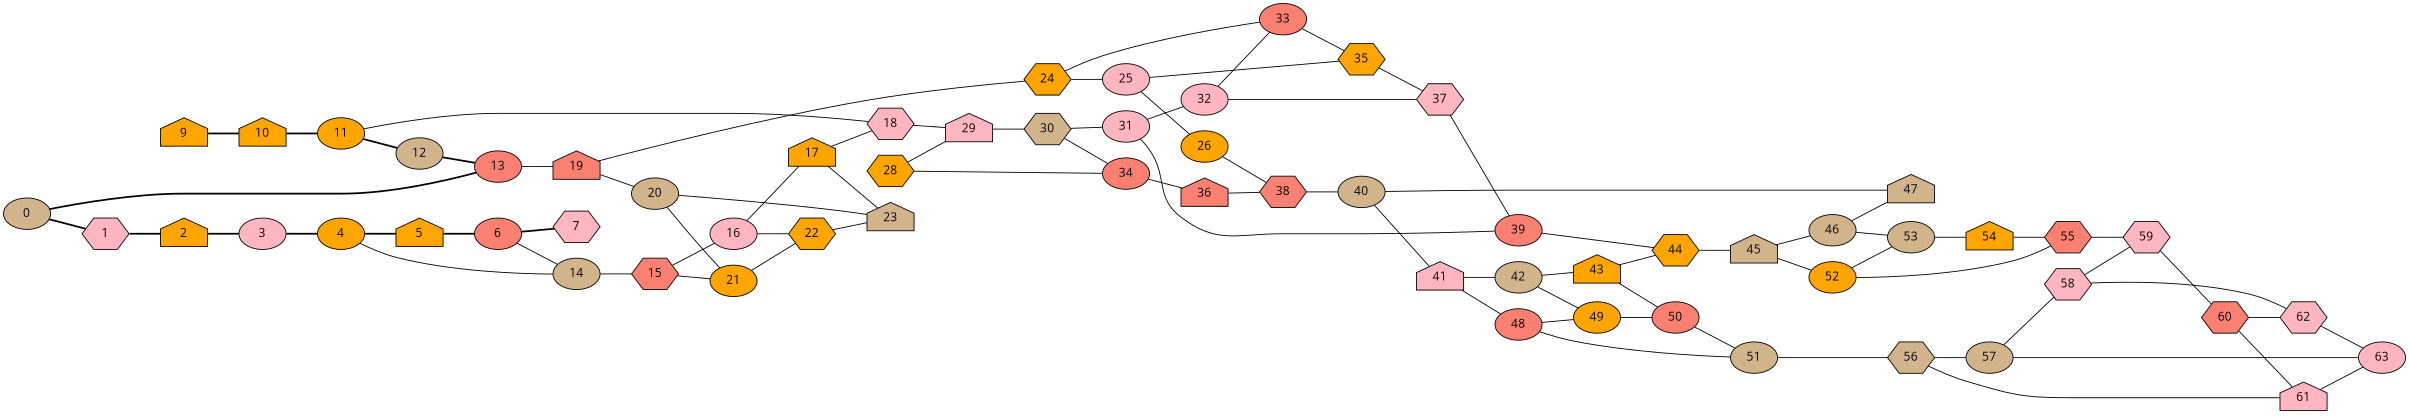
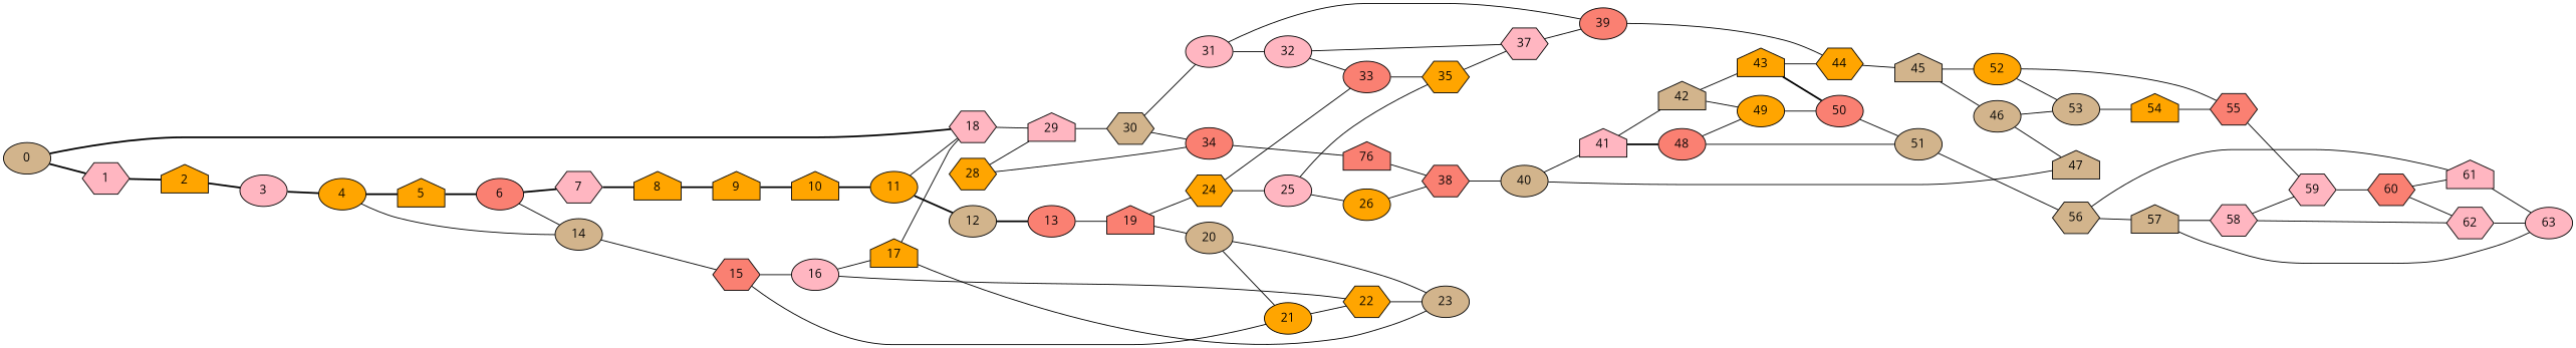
  graph {
    fontname="Open Sans"
    rankdir=LR
    node [fillcolor=orange fontname="Open Sans" shape=ellipse style=filled]
    edge [fontname="Open Sans"]
    0 [fillcolor=tan]
    1 [fillcolor=lightpink shape=hexagon]
    13 [fillcolor=salmon]
    2 [shape=house]
    19 [fillcolor=salmon shape=house]
    3 [fillcolor=lightpink]
    20 [fillcolor=tan]
    24 [shape=hexagon]
    4
    5 [shape=house]
    14 [fillcolor=tan]
    6 [fillcolor=salmon]
    15 [fillcolor=salmon shape=hexagon]
    7 [fillcolor=lightpink shape=hexagon]
    16 [fillcolor=lightpink]
    21
+   8 [shape=house]
    9 [shape=house]
    10 [shape=house]
    11
    12 [fillcolor=tan]
    18 [fillcolor=lightpink shape=hexagon]
    29 [fillcolor=lightpink shape=house]
    30 [fillcolor=tan shape=hexagon]
-   23 [fillcolor=tan shape=house]
+   23 [fillcolor=tan]
    25 [fillcolor=lightpink]
    33 [fillcolor=salmon]
    17 [shape=house]
    22 [shape=hexagon]
    34 [fillcolor=salmon]
    31 [fillcolor=lightpink]
    26
    35 [shape=hexagon]
    38 [fillcolor=salmon shape=hexagon]
    37 [fillcolor=lightpink shape=hexagon]
    40 [fillcolor=tan]
    39 [fillcolor=salmon]
    28 [shape=hexagon]
-   36 [fillcolor=salmon shape=house]
+   36 [fillcolor=salmon shape=house label=76]
    41 [fillcolor=lightpink shape=house]
    47 [fillcolor=tan shape=house]
    32 [fillcolor=lightpink]
    44 [shape=hexagon]
    45 [fillcolor=tan shape=house]
-   42 [fillcolor=tan]
+   42 [fillcolor=tan shape=house]
    48 [fillcolor=salmon]
    46 [fillcolor=tan]
    52
    43 [shape=house]
    49
    51 [fillcolor=tan]
    54 [shape=house]
    55 [fillcolor=salmon shape=hexagon]
    50 [fillcolor=salmon]
    56 [fillcolor=tan shape=hexagon]
    53 [fillcolor=tan]
    59 [fillcolor=lightpink shape=hexagon]
-   57 [fillcolor=tan]
+   57 [fillcolor=tan shape=house]
    61 [fillcolor=lightpink shape=house]
    58 [fillcolor=lightpink shape=hexagon]
    63 [fillcolor=lightpink]
    60 [fillcolor=salmon shape=hexagon]
    62 [fillcolor=lightpink shape=hexagon]
    0 -- 1 [style=bold]
-   0 -- 13 [style=bold]
+   0 -- 18 [style=bold]
    1 -- 2 [style=bold]
    13 -- 19
    2 -- 3 [style=bold]
    19 -- 20
    19 -- 24
    3 -- 4 [style=bold]
    20 -- 21
    20 -- 23
    24 -- 25
    24 -- 33
    4 -- 5 [style=bold]
    4 -- 14
    5 -- 6 [style=bold]
    14 -- 15
    6 -- 14
    6 -- 7 [style=bold]
    15 -- 16
    15 -- 21
+   7 -- 8 [style=bold]
    16 -- 17
    16 -- 22
    21 -- 22
+   8 -- 9 [style=bold]
    9 -- 10 [style=bold]
    10 -- 11 [style=bold]
    11 -- 12 [style=bold]
    11 -- 18
    12 -- 13 [style=bold]
    18 -- 29
    29 -- 30
    30 -- 34
    30 -- 31
    25 -- 26
    25 -- 35
    33 -- 35
    17 -- 18
    17 -- 23
    22 -- 23
    34 -- 36
    31 -- 39
    31 -- 32
    26 -- 38
    35 -- 37
    38 -- 40
    37 -- 39
    40 -- 41
    40 -- 47
    39 -- 44
    28 -- 29
    28 -- 34
    36 -- 38
    41 -- 42
-   41 -- 48
+   41 -- 48 [style=bold]
    32 -- 33
    32 -- 37
    44 -- 45
    45 -- 46
    45 -- 52
    42 -- 43
    42 -- 49
    48 -- 49
    48 -- 51
    46 -- 47
    46 -- 53
    52 -- 55
    52 -- 53
    43 -- 44
-   43 -- 50
+   43 -- 50 [style=bold]
    49 -- 50
    51 -- 56
    54 -- 55
    55 -- 59
    50 -- 51
    56 -- 57
    56 -- 61
    53 -- 54
    59 -- 60
    57 -- 58
    57 -- 63
    61 -- 63
    58 -- 59
    58 -- 62
    60 -- 61
    60 -- 62
    62 -- 63
  }
